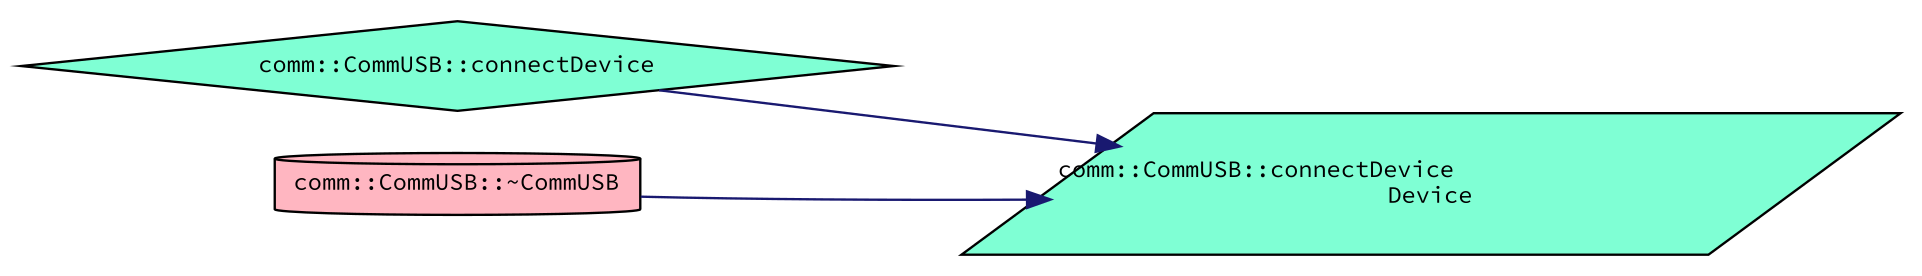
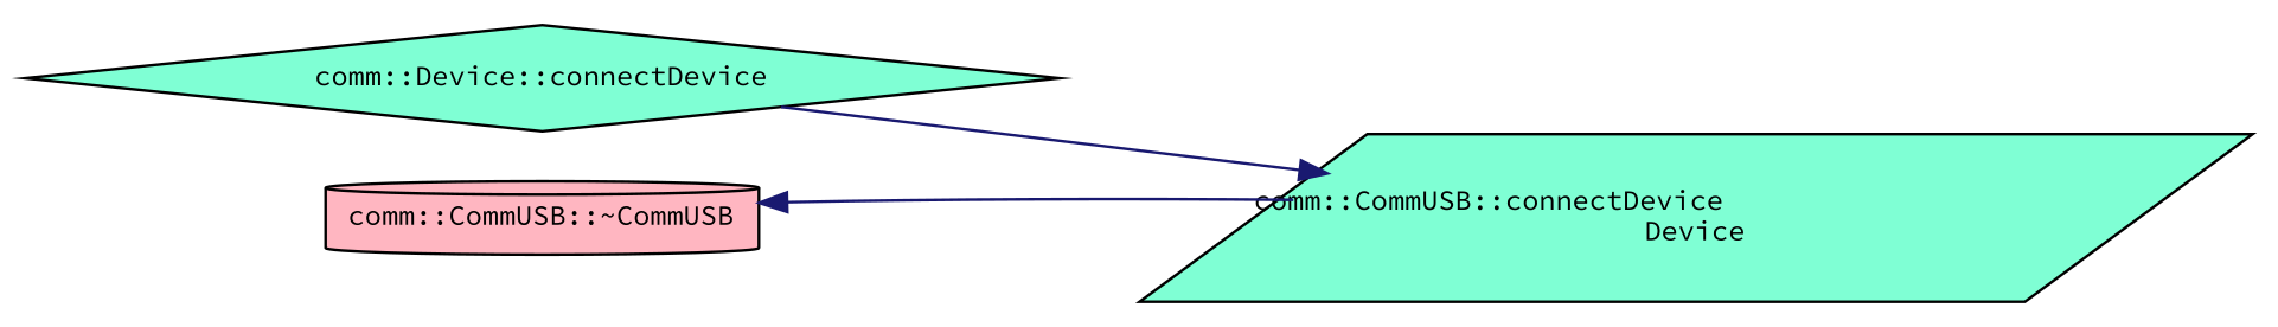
  digraph {
    fontname="Source Code Pro"
    rankdir=RL
    node [color=black fillcolor=aquamarine fontname="Source Code Pro" fontsize=10 style=filled]
    edge [color=midnightblue dir=back fontname="Source Code Pro" fontsize=10 labelfontname=Helvetica labelfontsize=10 style=solid]
    n1 [fontcolor=black height=0.2 label="comm::CommUSB::connectDevice\lDevice" shape=parallelogram width=0.4]
-   n2 [height=0.2 label="comm::CommUSB::connectDevice" shape=diamond width=0.4]
+   n2 [height=0.2 label="comm::Device::connectDevice" shape=diamond width=0.4]
    n3 [fillcolor=lightpink height=0.2 label="comm::CommUSB::~CommUSB" shape=cylinder width=0.4]
    n1 -> n2
-   n1 -> n3
+   n3 -> n1
  }
